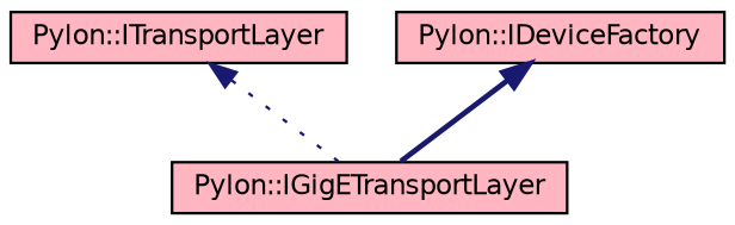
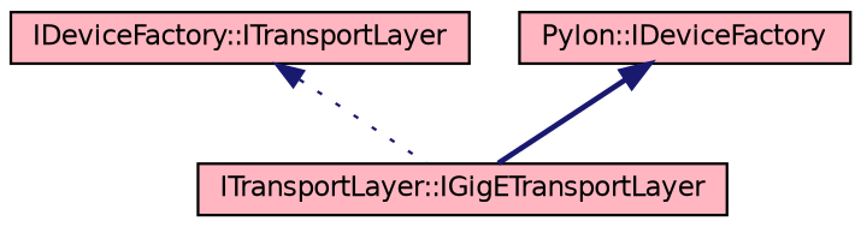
  digraph {
    node [color=black fillcolor=lightpink fontname=Helvetica fontsize=10 shape=record style=filled]
    edge [color=midnightblue dir=back fontname=Helvetica fontsize=10 labelfontname=Helvetica labelfontsize=10]
-   n1 [fontcolor=black height=0.2 label="Pylon::ITransportLayer" width=0.4]
-   n2 [height=0.2 label="Pylon::IGigETransportLayer" width=0.4]
+   n1 [fontcolor=black height=0.2 label="IDeviceFactory::ITransportLayer" width=0.4]
+   n2 [height=0.2 label="ITransportLayer::IGigETransportLayer" width=0.4]
    n3 [height=0.2 label="Pylon::IDeviceFactory" width=0.4]
    n1 -> n2 [style=dotted]
    n3 -> n2 [style=bold]
  }
